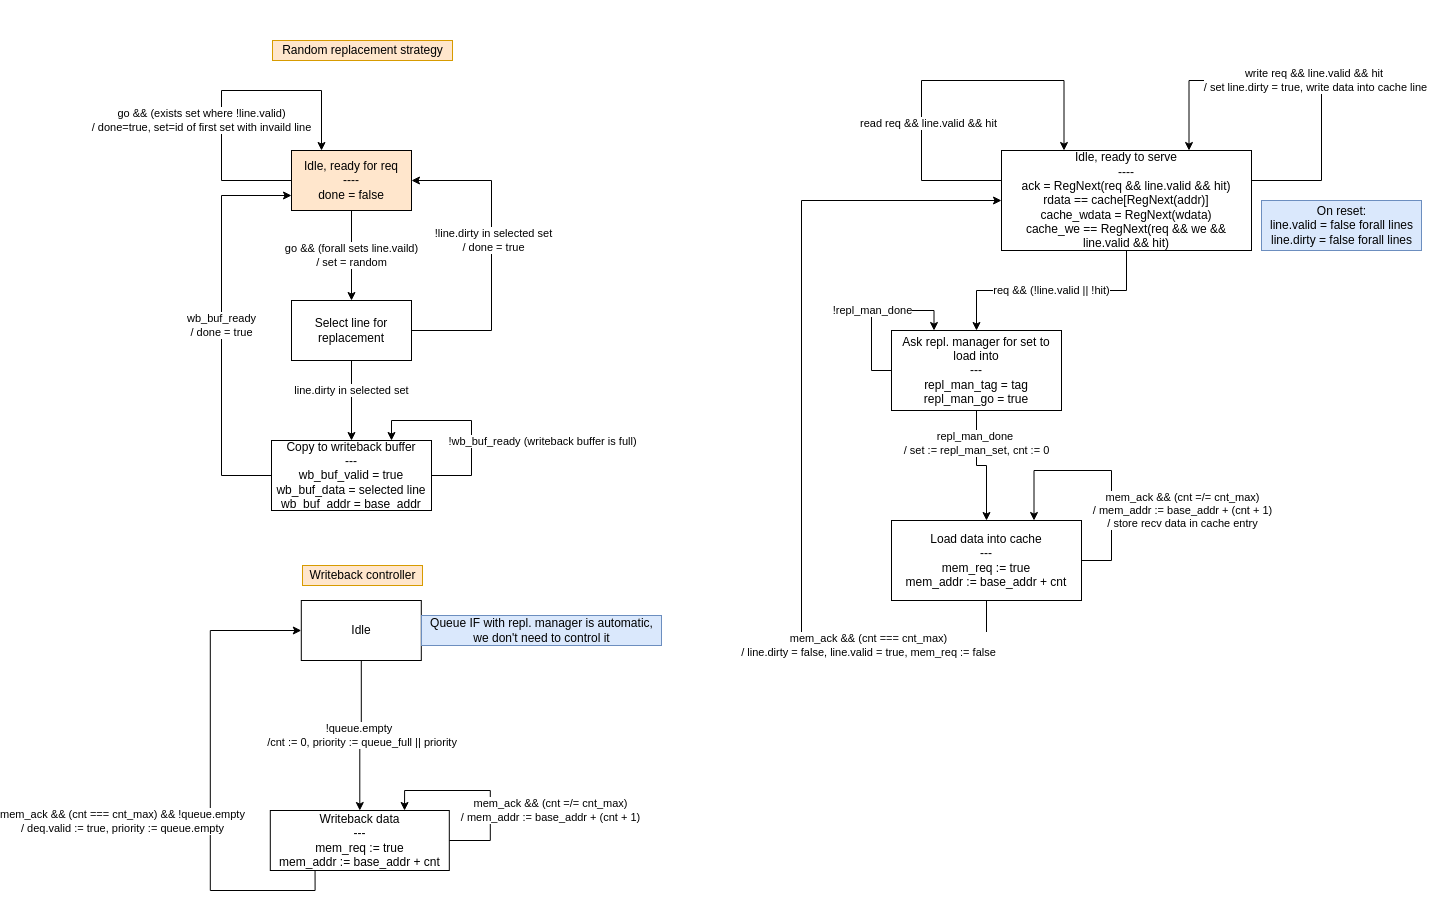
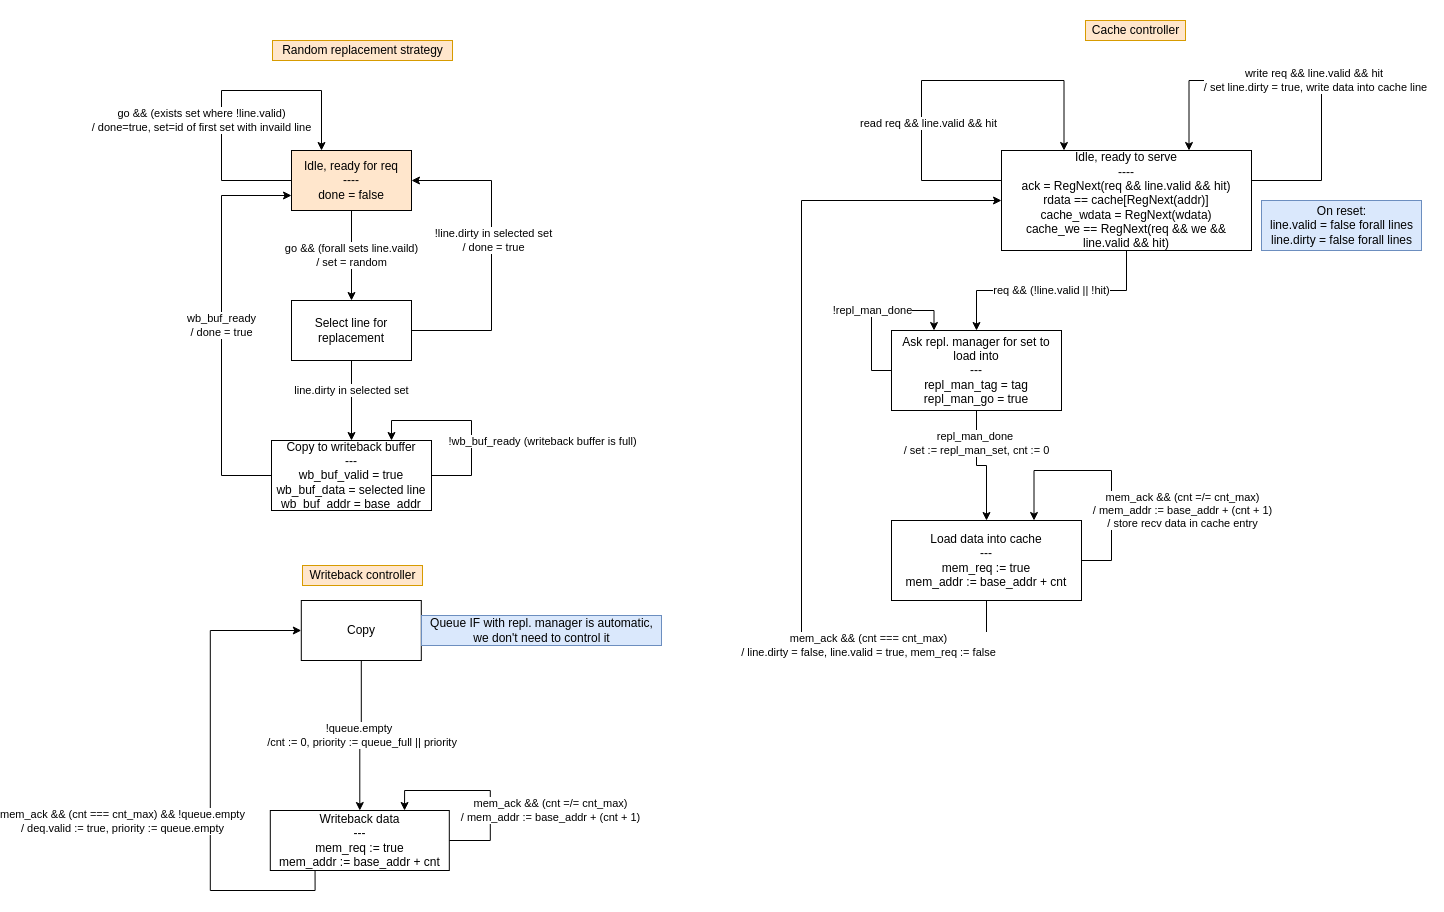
  <mxCell id="0" />
  <mxCell id="1" parent="0" />
  <mxCell id="2" value="req &amp;amp;&amp;amp; (!line.valid || !hit)" style="edgeStyle=orthogonalEdgeStyle;rounded=0;orthogonalLoop=1;jettySize=auto;html=1;exitX=0.5;exitY=1;exitDx=0;exitDy=0;entryX=0.5;entryY=0;entryDx=0;entryDy=0;" edge="1" parent="1" source="3" target="9"><mxGeometry relative="1" as="geometry" /></mxCell>
  <mxCell id="3" value="Idle, ready to serve&lt;br&gt;----&lt;br&gt;ack = RegNext(req &amp;amp;&amp;amp; line.valid &amp;amp;&amp;amp; hit)&lt;br&gt;rdata == cache[RegNext(addr)]&lt;br&gt;cache_wdata = RegNext(wdata)&lt;br&gt;cache_we == RegNext(req &amp;amp;&amp;amp; we &amp;amp;&amp;amp; line.valid &amp;amp;&amp;amp; hit)" style="rounded=0;whiteSpace=wrap;html=1;" vertex="1" parent="1"><mxGeometry x="812" y="150" width="250" height="100" as="geometry" /></mxCell>
  <mxCell id="4" value="On reset:&lt;br&gt;line.valid = false forall lines&lt;br&gt;line.dirty = false forall lines" style="text;html=1;align=center;verticalAlign=middle;resizable=0;points=[];autosize=1;fillColor=#dae8fc;strokeColor=#6c8ebf;" vertex="1" parent="1"><mxGeometry x="1072" y="200" width="160" height="50" as="geometry" /></mxCell>
  <mxCell id="5" style="edgeStyle=orthogonalEdgeStyle;rounded=0;orthogonalLoop=1;jettySize=auto;html=1;exitX=0;exitY=0.5;exitDx=0;exitDy=0;entryX=0.25;entryY=0;entryDx=0;entryDy=0;" edge="1" parent="1" source="3" target="3"><mxGeometry relative="1" as="geometry"><Array as="points"><mxPoint x="732" y="180" /><mxPoint x="732" y="80" /><mxPoint x="875" y="80" /></Array></mxGeometry></mxCell>
  <mxCell id="6" value="read req &amp;amp;&amp;amp; line.valid &amp;amp;&amp;amp; hit" style="edgeLabel;html=1;align=center;verticalAlign=middle;resizable=0;points=[];" vertex="1" connectable="0" parent="5"><mxGeometry x="-0.233" y="-6" relative="1" as="geometry"><mxPoint as="offset" /></mxGeometry></mxCell>
  <mxCell id="7" value="write req &amp;amp;&amp;amp; line.valid &amp;amp;&amp;amp; hit&amp;nbsp;&lt;br&gt;/ set line.dirty = true, write data into cache line" style="edgeStyle=orthogonalEdgeStyle;rounded=0;orthogonalLoop=1;jettySize=auto;html=1;exitX=1;exitY=0.5;exitDx=0;exitDy=0;entryX=0.75;entryY=0;entryDx=0;entryDy=0;" edge="1" parent="1" source="3" target="3"><mxGeometry relative="1" as="geometry"><Array as="points"><mxPoint x="1132" y="180" /><mxPoint x="1132" y="80" /><mxPoint x="1000" y="80" /></Array></mxGeometry></mxCell>
  <mxCell id="8" value="repl_man_done&amp;nbsp;&lt;br&gt;/ set := repl_man_set, cnt := 0" style="edgeStyle=orthogonalEdgeStyle;rounded=0;orthogonalLoop=1;jettySize=auto;html=1;" edge="1" parent="1" source="9" target="12"><mxGeometry x="-0.455" relative="1" as="geometry"><mxPoint as="offset" /></mxGeometry></mxCell>
  <mxCell id="9" value="Ask repl. manager for set to load into&lt;br&gt;---&lt;br&gt;repl_man_tag = tag&lt;br&gt;repl_man_go = true" style="rounded=0;whiteSpace=wrap;html=1;" vertex="1" parent="1"><mxGeometry x="702" y="330" width="170" height="80" as="geometry" /></mxCell>
  <mxCell id="10" style="edgeStyle=orthogonalEdgeStyle;rounded=0;orthogonalLoop=1;jettySize=auto;html=1;exitX=0.5;exitY=1;exitDx=0;exitDy=0;entryX=0;entryY=0.5;entryDx=0;entryDy=0;" edge="1" parent="1" source="12" target="3"><mxGeometry relative="1" as="geometry"><Array as="points"><mxPoint x="797" y="640" /><mxPoint x="612" y="640" /><mxPoint x="612" y="200" /></Array></mxGeometry></mxCell>
  <mxCell id="11" value="mem_ack &amp;amp;&amp;amp; (cnt === cnt_max)&lt;br&gt;/ line.dirty = false, line.valid = true, mem_req := false" style="edgeLabel;html=1;align=center;verticalAlign=middle;resizable=0;points=[];" vertex="1" connectable="0" parent="10"><mxGeometry x="-0.632" y="4" relative="1" as="geometry"><mxPoint as="offset" /></mxGeometry></mxCell>
  <mxCell id="12" value="Load data into cache&lt;br&gt;---&lt;br&gt;mem_req := true&lt;br&gt;mem_addr := base_addr + cnt" style="rounded=0;whiteSpace=wrap;html=1;" vertex="1" parent="1"><mxGeometry x="702" y="520" width="190" height="80" as="geometry" /></mxCell>
  <mxCell id="13" value="Random replacement strategy" style="text;html=1;align=center;verticalAlign=middle;resizable=0;points=[];autosize=1;fillColor=#ffe6cc;strokeColor=#d79b00;" vertex="1" parent="1"><mxGeometry x="83" y="40" width="180" height="20" as="geometry" /></mxCell>
  <mxCell id="14" value="go &amp;amp;&amp;amp; (forall sets line.vaild) &lt;br&gt;/ set = random" style="edgeStyle=orthogonalEdgeStyle;rounded=0;orthogonalLoop=1;jettySize=auto;html=1;exitX=0.5;exitY=1;exitDx=0;exitDy=0;entryX=0.5;entryY=0;entryDx=0;entryDy=0;" edge="1" parent="1" source="15" target="20"><mxGeometry relative="1" as="geometry" /></mxCell>
  <mxCell id="15" value="Idle, ready for req&lt;br&gt;----&lt;br&gt;done = false" style="rounded=0;whiteSpace=wrap;html=1;fillColor=#ffe6cc;" vertex="1" parent="1"><mxGeometry x="102" y="150" width="120" height="60" as="geometry" /></mxCell>
  <mxCell id="16" value="go &amp;amp;&amp;amp; (exists set where !line.valid)&lt;br&gt;/ done=true, set=id of first set with invaild line" style="edgeStyle=orthogonalEdgeStyle;rounded=0;orthogonalLoop=1;jettySize=auto;html=1;exitX=0;exitY=0.5;exitDx=0;exitDy=0;entryX=0.25;entryY=0;entryDx=0;entryDy=0;" edge="1" parent="1" source="15" target="15"><mxGeometry x="-0.188" y="20" relative="1" as="geometry"><Array as="points"><mxPoint x="32" y="180" /><mxPoint x="32" y="90" /><mxPoint x="132" y="90" /></Array><mxPoint as="offset" /></mxGeometry></mxCell>
  <mxCell id="17" style="edgeStyle=orthogonalEdgeStyle;rounded=0;orthogonalLoop=1;jettySize=auto;html=1;exitX=1;exitY=0.5;exitDx=0;exitDy=0;entryX=1;entryY=0.5;entryDx=0;entryDy=0;" edge="1" parent="1" source="20" target="15"><mxGeometry relative="1" as="geometry"><Array as="points"><mxPoint x="302" y="330" /><mxPoint x="302" y="180" /></Array></mxGeometry></mxCell>
  <mxCell id="18" value="!line.dirty in selected set &lt;br&gt;/ done = true" style="edgeLabel;html=1;align=center;verticalAlign=middle;resizable=0;points=[];" vertex="1" connectable="0" parent="17"><mxGeometry x="0.103" y="-1" relative="1" as="geometry"><mxPoint as="offset" /></mxGeometry></mxCell>
  <mxCell id="19" value="line.dirty in selected set" style="edgeStyle=orthogonalEdgeStyle;rounded=0;orthogonalLoop=1;jettySize=auto;html=1;" edge="1" parent="1" source="20" target="22"><mxGeometry x="-0.25" relative="1" as="geometry"><mxPoint as="offset" /></mxGeometry></mxCell>
  <mxCell id="20" value="Select line for replacement" style="rounded=0;whiteSpace=wrap;html=1;" vertex="1" parent="1"><mxGeometry x="102" y="300" width="120" height="60" as="geometry" /></mxCell>
  <mxCell id="21" value="wb_buf_ready&lt;br&gt;/ done = true" style="edgeStyle=orthogonalEdgeStyle;rounded=0;orthogonalLoop=1;jettySize=auto;html=1;exitX=0;exitY=0.5;exitDx=0;exitDy=0;entryX=0;entryY=0.75;entryDx=0;entryDy=0;" edge="1" parent="1" source="22" target="15"><mxGeometry relative="1" as="geometry"><Array as="points"><mxPoint x="32" y="475" /><mxPoint x="32" y="195" /></Array></mxGeometry></mxCell>
  <mxCell id="22" value="Copy to writeback buffer&lt;br&gt;---&lt;br&gt;wb_buf_valid = true&lt;br&gt;wb_buf_data = selected line&lt;br&gt;wb_buf_addr = base_addr" style="rounded=0;whiteSpace=wrap;html=1;" vertex="1" parent="1"><mxGeometry x="82" y="440" width="160" height="70" as="geometry" /></mxCell>
  <mxCell id="23" style="edgeStyle=orthogonalEdgeStyle;rounded=0;orthogonalLoop=1;jettySize=auto;html=1;exitX=1;exitY=0.5;exitDx=0;exitDy=0;entryX=0.75;entryY=0;entryDx=0;entryDy=0;" edge="1" parent="1" source="22" target="22"><mxGeometry relative="1" as="geometry"><Array as="points"><mxPoint x="282" y="475" /><mxPoint x="282" y="420" /><mxPoint x="202" y="420" /></Array></mxGeometry></mxCell>
  <mxCell id="24" value="!wb_buf_ready (writeback buffer is full)" style="edgeLabel;html=1;align=center;verticalAlign=middle;resizable=0;points=[];" vertex="1" connectable="0" parent="23"><mxGeometry x="-0.19" y="-1" relative="1" as="geometry"><mxPoint x="69" y="4" as="offset" /></mxGeometry></mxCell>
  <mxCell id="25" value="!repl_man_done" style="edgeStyle=orthogonalEdgeStyle;rounded=0;orthogonalLoop=1;jettySize=auto;html=1;exitX=0;exitY=0.5;exitDx=0;exitDy=0;entryX=0.25;entryY=0;entryDx=0;entryDy=0;" edge="1" parent="1" source="9" target="9"><mxGeometry relative="1" as="geometry"><Array as="points"><mxPoint x="682" y="370" /><mxPoint x="682" y="310" /><mxPoint x="745" y="310" /></Array></mxGeometry></mxCell>
  <mxCell id="26" style="edgeStyle=orthogonalEdgeStyle;rounded=0;orthogonalLoop=1;jettySize=auto;html=1;exitX=1;exitY=0.5;exitDx=0;exitDy=0;entryX=0.75;entryY=0;entryDx=0;entryDy=0;" edge="1" parent="1" source="12" target="12"><mxGeometry relative="1" as="geometry"><Array as="points"><mxPoint x="922" y="560" /><mxPoint x="922" y="470" /><mxPoint x="845" y="470" /></Array></mxGeometry></mxCell>
  <mxCell id="27" value="mem_ack &amp;amp;&amp;amp; (cnt =/= cnt_max)&lt;br&gt;/ mem_addr := base_addr + (cnt + 1)&lt;br&gt;/ store recv data in cache entry" style="edgeLabel;html=1;align=center;verticalAlign=middle;resizable=0;points=[];" vertex="1" connectable="0" parent="26"><mxGeometry x="-0.115" y="2" relative="1" as="geometry"><mxPoint x="72" y="29" as="offset" /></mxGeometry></mxCell>
+ <mxCell id="28" value="Cache controller" style="text;html=1;align=center;verticalAlign=middle;resizable=0;points=[];autosize=1;fillColor=#ffe6cc;strokeColor=#d79b00;" vertex="1" parent="1"><mxGeometry x="896" y="20" width="100" height="20" as="geometry" /></mxCell>
  <mxCell id="29" value="Writeback controller" style="text;html=1;align=center;verticalAlign=middle;resizable=0;points=[];autosize=1;fillColor=#ffe6cc;strokeColor=#d79b00;" vertex="1" parent="1"><mxGeometry x="113" y="565" width="120" height="20" as="geometry" /></mxCell>
  <mxCell id="30" value="!queue.empty&amp;nbsp;&lt;br&gt;&amp;nbsp;/cnt := 0,&amp;nbsp;priority := queue_full || priority" style="edgeStyle=orthogonalEdgeStyle;rounded=0;orthogonalLoop=1;jettySize=auto;html=1;" edge="1" parent="1" source="31" target="34"><mxGeometry relative="1" as="geometry" /></mxCell>
- <mxCell id="31" value="Idle" style="rounded=0;whiteSpace=wrap;html=1;" vertex="1" parent="1"><mxGeometry x="111.8" y="600" width="120" height="60" as="geometry" /></mxCell>
+ <mxCell id="31" value="Copy" style="rounded=0;whiteSpace=wrap;html=1;" vertex="1" parent="1"><mxGeometry x="111.8" y="600" width="120" height="60" as="geometry" /></mxCell>
  <mxCell id="32" style="edgeStyle=orthogonalEdgeStyle;rounded=0;orthogonalLoop=1;jettySize=auto;html=1;exitX=0.25;exitY=1;exitDx=0;exitDy=0;entryX=0;entryY=0.5;entryDx=0;entryDy=0;" edge="1" parent="1" source="34" target="31"><mxGeometry relative="1" as="geometry"><Array as="points"><mxPoint x="125.8" y="890" /><mxPoint x="20.8" y="890" /><mxPoint x="20.8" y="630" /></Array></mxGeometry></mxCell>
  <mxCell id="33" value="mem_ack &amp;amp;&amp;amp; (cnt === cnt_max) &amp;amp;&amp;amp; !queue.empty&lt;br&gt;/ deq.valid := true, priority := queue.empty" style="edgeLabel;html=1;align=center;verticalAlign=middle;resizable=0;points=[];" vertex="1" connectable="0" parent="32"><mxGeometry x="-0.432" y="-1" relative="1" as="geometry"><mxPoint x="-89.8" y="-59" as="offset" /></mxGeometry></mxCell>
  <mxCell id="34" value="Writeback data&lt;br&gt;---&lt;br&gt;mem_req := true&lt;br&gt;mem_addr := base_addr + cnt" style="rounded=0;whiteSpace=wrap;html=1;" vertex="1" parent="1"><mxGeometry x="80.8" y="810" width="179" height="60" as="geometry" /></mxCell>
  <mxCell id="35" value="mem_ack &amp;amp;&amp;amp; (cnt =/= cnt_max)&lt;br&gt;/ mem_addr := base_addr + (cnt + 1)" style="edgeStyle=orthogonalEdgeStyle;rounded=0;orthogonalLoop=1;jettySize=auto;html=1;exitX=1;exitY=0.5;exitDx=0;exitDy=0;entryX=0.75;entryY=0;entryDx=0;entryDy=0;" edge="1" parent="1" source="34" target="34"><mxGeometry x="-0.075" y="63" relative="1" as="geometry"><Array as="points"><mxPoint x="300.8" y="840" /><mxPoint x="300.8" y="790" /><mxPoint x="214.8" y="790" /></Array><mxPoint x="60" y="-43" as="offset" /></mxGeometry></mxCell>
  <mxCell id="36" value="Queue IF with repl. manager is automatic, &lt;br&gt;we don't need to control it" style="text;html=1;align=center;verticalAlign=middle;resizable=0;points=[];autosize=1;fillColor=#dae8fc;strokeColor=#6c8ebf;" vertex="1" parent="1"><mxGeometry x="232" y="615" width="240" height="30" as="geometry" /></mxCell>
